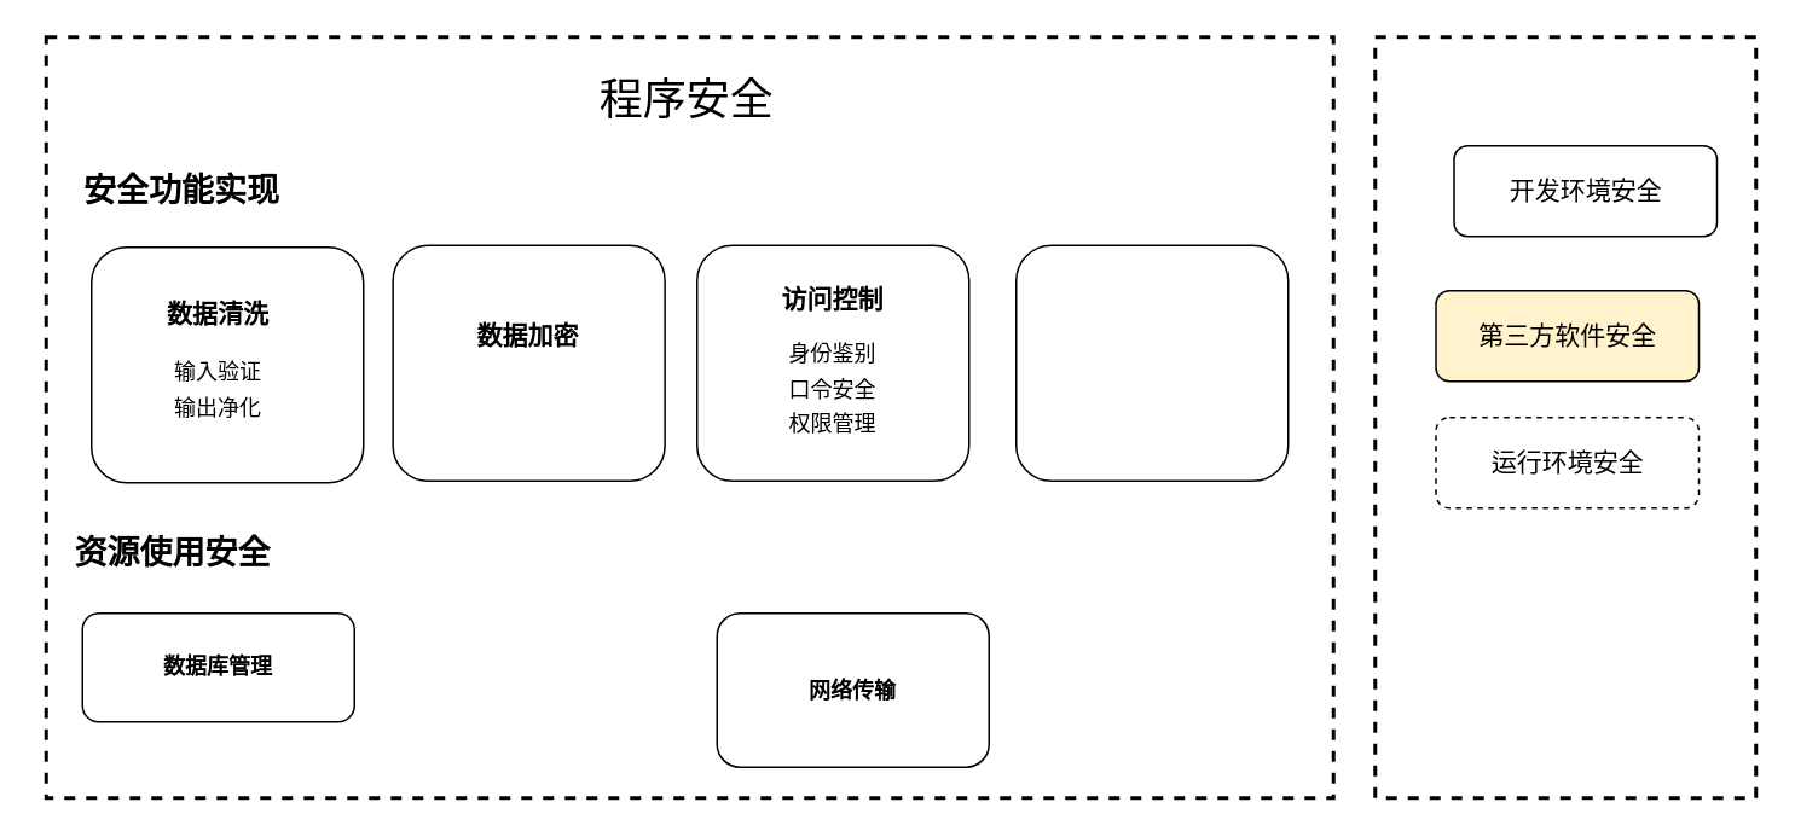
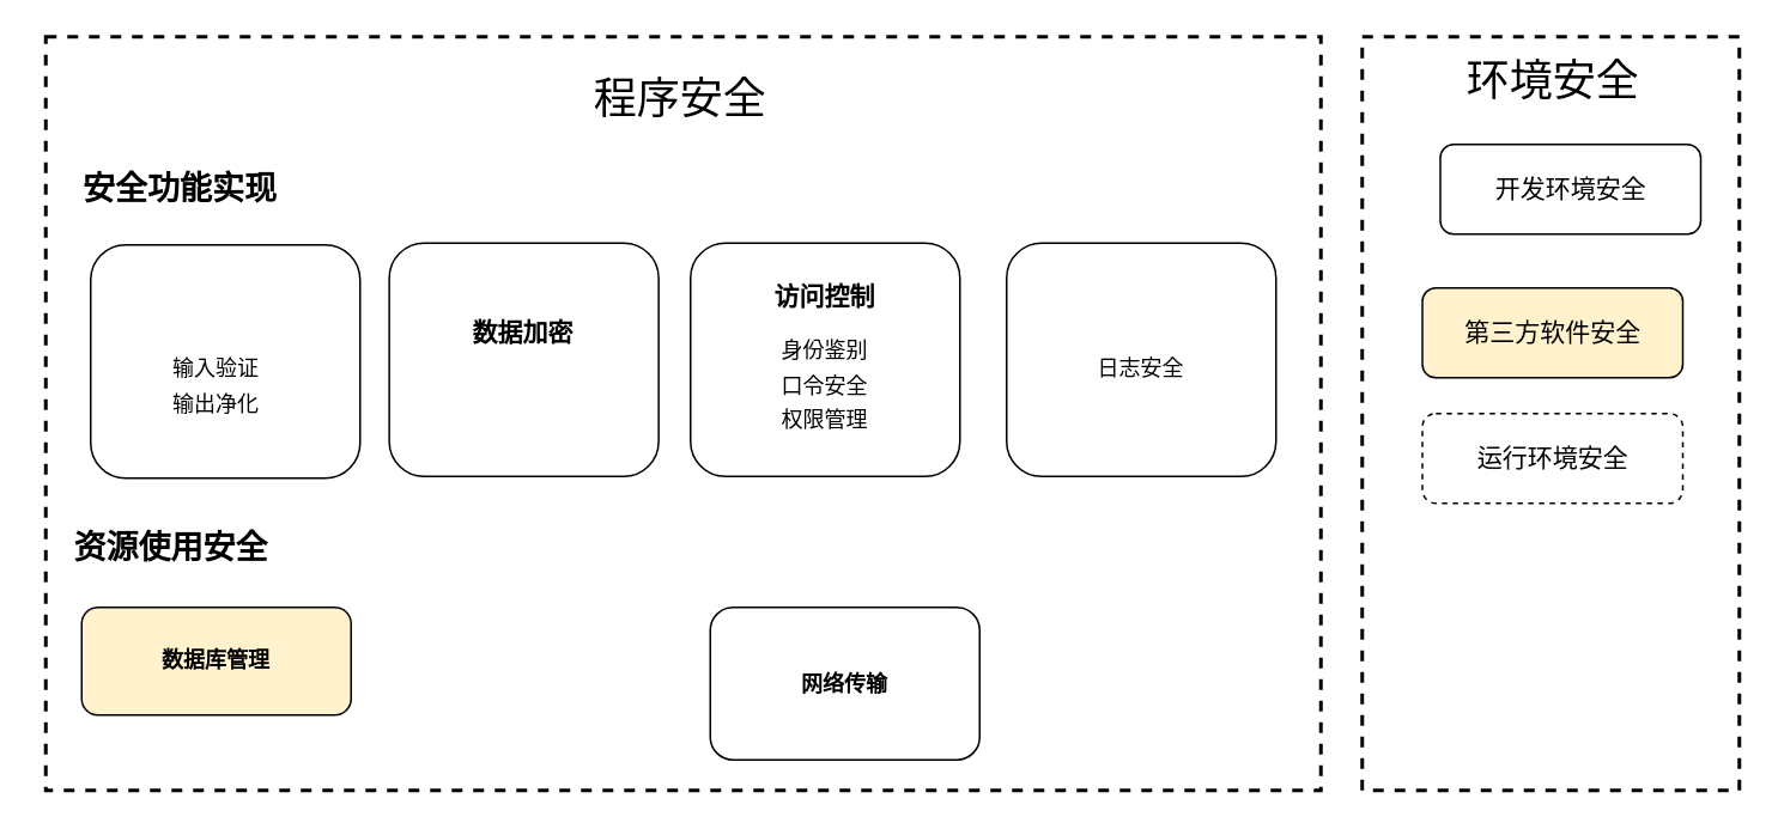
  <mxCell id="0" />
  <mxCell id="1" parent="0" />
  <mxCell id="2" value="" style="rounded=0;whiteSpace=wrap;html=1;dashed=1;strokeWidth=2;" vertex="1" parent="1"><mxGeometry x="25" y="20" width="710" height="420" as="geometry" /></mxCell>
  <mxCell id="3" value="" style="rounded=0;whiteSpace=wrap;html=1;dashed=1;strokeWidth=2;" vertex="1" parent="1"><mxGeometry x="758" y="20" width="210" height="420" as="geometry" /></mxCell>
+ <mxCell id="4" value="环境安全" style="text;html=1;align=center;verticalAlign=middle;whiteSpace=wrap;rounded=0;fontSize=24;" vertex="1" parent="1"><mxGeometry x="797.75" y="30" width="132.5" height="30" as="geometry" /></mxCell>
  <mxCell id="5" value="开发环境安全" style="rounded=1;whiteSpace=wrap;html=1;fontSize=14;" vertex="1" parent="1"><mxGeometry x="801.5" y="80" width="145" height="50" as="geometry" /></mxCell>
  <mxCell id="6" value="程序安全" style="text;html=1;align=center;verticalAlign=middle;whiteSpace=wrap;rounded=0;fontSize=24;" vertex="1" parent="1"><mxGeometry x="312" y="40" width="132.5" height="30" as="geometry" /></mxCell>
  <mxCell id="7" value="第三方软件安全" style="rounded=1;whiteSpace=wrap;html=1;fontSize=14;fillColor=#fff2cc;" vertex="1" parent="1"><mxGeometry x="791.5" y="160" width="145" height="50" as="geometry" /></mxCell>
  <mxCell id="8" value="运行环境安全" style="rounded=1;whiteSpace=wrap;html=1;fontSize=14;dashed=1;" vertex="1" parent="1"><mxGeometry x="791.5" y="230" width="145" height="50" as="geometry" /></mxCell>
  <mxCell id="9" value="" style="rounded=1;whiteSpace=wrap;html=1;" vertex="1" parent="1"><mxGeometry x="50" y="136" width="150" height="130" as="geometry" /></mxCell>
- <mxCell id="10" value="数据清洗" style="text;html=1;align=center;verticalAlign=middle;whiteSpace=wrap;rounded=0;fontSize=14;fontStyle=1" vertex="1" parent="1"><mxGeometry x="70" y="158" width="100" height="30" as="geometry" /></mxCell>
  <mxCell id="11" value="输入验证" style="text;html=1;align=center;verticalAlign=middle;whiteSpace=wrap;rounded=0;" vertex="1" parent="1"><mxGeometry x="70" y="191" width="100" height="28" as="geometry" /></mxCell>
  <mxCell id="12" value="输出净化" style="text;html=1;align=center;verticalAlign=middle;whiteSpace=wrap;rounded=0;" vertex="1" parent="1"><mxGeometry x="70" y="210" width="100" height="30" as="geometry" /></mxCell>
  <mxCell id="13" value="" style="rounded=1;whiteSpace=wrap;html=1;" vertex="1" parent="1"><mxGeometry x="216.25" y="135" width="150" height="130" as="geometry" /></mxCell>
  <mxCell id="14" value="" style="rounded=1;whiteSpace=wrap;html=1;" vertex="1" parent="1"><mxGeometry x="384" y="135" width="150" height="130" as="geometry" /></mxCell>
  <mxCell id="15" value="" style="rounded=1;whiteSpace=wrap;html=1;" vertex="1" parent="1"><mxGeometry x="560" y="135" width="150" height="130" as="geometry" /></mxCell>
- <mxCell id="16" value="数据库管理" style="rounded=1;whiteSpace=wrap;html=1;fontStyle=1" vertex="1" parent="1"><mxGeometry x="45" y="338" width="150" height="60" as="geometry" /></mxCell>
+ <mxCell id="16" value="数据库管理" style="rounded=1;whiteSpace=wrap;html=1;fontStyle=1;fillColor=#fff2cc;" vertex="1" parent="1"><mxGeometry x="45" y="338" width="150" height="60" as="geometry" /></mxCell>
  <mxCell id="17" value="网络传输" style="rounded=1;whiteSpace=wrap;html=1;fontStyle=1" vertex="1" parent="1"><mxGeometry x="395" y="338" width="150" height="85" as="geometry" /></mxCell>
  <mxCell id="18" value="资源使用安全" style="text;html=1;align=center;verticalAlign=middle;whiteSpace=wrap;rounded=0;fontSize=18;fontStyle=1" vertex="1" parent="1"><mxGeometry x="20" y="290" width="150" height="30" as="geometry" /></mxCell>
  <mxCell id="19" value="安全功能实现" style="text;html=1;align=center;verticalAlign=middle;whiteSpace=wrap;rounded=0;fontSize=18;fontStyle=1" vertex="1" parent="1"><mxGeometry x="25" y="90" width="150" height="30" as="geometry" /></mxCell>
  <mxCell id="20" value="数据加密" style="text;html=1;align=center;verticalAlign=middle;whiteSpace=wrap;rounded=0;fontStyle=1;fontSize=14;" vertex="1" parent="1"><mxGeometry x="241.25" y="170" width="100" height="30" as="geometry" /></mxCell>
  <mxCell id="21" value="访问控制" style="text;html=1;align=center;verticalAlign=middle;whiteSpace=wrap;rounded=0;fontStyle=1;fontSize=14;" vertex="1" parent="1"><mxGeometry x="409" y="150" width="100" height="30" as="geometry" /></mxCell>
  <mxCell id="22" value="身份鉴别&lt;span style=&quot;color: rgba(0, 0, 0, 0); font-family: monospace; font-size: 0px; text-align: start; text-wrap: nowrap;&quot;&gt;%3CmxGraphModel%3E%3Croot%3E%3CmxCell%20id%3D%220%22%2F%3E%3CmxCell%20id%3D%221%22%20parent%3D%220%22%2F%3E%3CmxCell%20id%3D%222%22%20value%3D%22%E8%AE%BF%E9%97%AE%E6%8E%A7%E5%88%B6%22%20style%3D%22text%3Bhtml%3D1%3Balign%3Dcenter%3BverticalAlign%3Dmiddle%3BwhiteSpace%3Dwrap%3Brounded%3D0%3B%22%20vertex%3D%221%22%20parent%3D%221%22%3E%3CmxGeometry%20x%3D%22444%22%20y%3D%22440%22%20width%3D%22100%22%20height%3D%2230%22%20as%3D%22geometry%22%2F%3E%3C%2FmxCell%3E%3C%2Froot%3E%3C%2FmxGraphModel%3E&lt;/span&gt;" style="text;html=1;align=center;verticalAlign=middle;whiteSpace=wrap;rounded=0;" vertex="1" parent="1"><mxGeometry x="409" y="180" width="100" height="30" as="geometry" /></mxCell>
  <mxCell id="23" value="口令安全&lt;span style=&quot;color: rgba(0, 0, 0, 0); font-family: monospace; font-size: 0px; text-align: start; text-wrap: nowrap;&quot;&gt;%3CmxGraphModel%3E%3Croot%3E%3CmxCell%20id%3D%220%22%2F%3E%3CmxCell%20id%3D%221%22%20parent%3D%220%22%2F%3E%3CmxCell%20id%3D%222%22%20value%3D%22%E8%BA%AB%E4%BB%BD%E9%89%B4%E5%88%AB%26lt%3Bspan%20style%3D%26quot%3Bcolor%3A%20rgba(0%2C%200%2C%200%2C%200)%3B%20font-family%3A%20monospace%3B%20font-size%3A%200px%3B%20text-align%3A%20start%3B%20text-wrap%3A%20nowrap%3B%26quot%3B%26gt%3B%253CmxGraphModel%253E%253Croot%253E%253CmxCell%2520id%253D%25220%2522%252F%253E%253CmxCell%2520id%253D%25221%2522%2520parent%253D%25220%2522%252F%253E%253CmxCell%2520id%253D%25222%2522%2520value%253D%2522%25E8%25AE%25BF%25E9%2597%25AE%25E6%258E%25A7%25E5%2588%25B6%2522%2520style%253D%2522text%253Bhtml%253D1%253Balign%253Dcenter%253BverticalAlign%253Dmiddle%253BwhiteSpace%253Dwrap%253Brounded%253D0%253B%2522%2520vertex%253D%25221%2522%2520parent%253D%25221%2522%253E%253CmxGeometry%2520x%253D%2522444%2522%2520y%253D%2522440%2522%2520width%253D%2522100%2522%2520height%253D%252230%2522%2520as%253D%2522geometry%2522%252F%253E%253C%252FmxCell%253E%253C%252Froot%253E%253C%252FmxGraphModel%253E%26lt%3B%2Fspan%26gt%3B%22%20style%3D%22text%3Bhtml%3D1%3Balign%3Dcenter%3BverticalAlign%3Dmiddle%3BwhiteSpace%3Dwrap%3Brounded%3D0%3B%22%20vertex%3D%221%22%20parent%3D%221%22%3E%3CmxGeometry%20x%3D%22444%22%20y%3D%22470%22%20width%3D%22100%22%20height%3D%2230%22%20as%3D%22geometry%22%2F%3E%3C%2FmxCell%3E%3C%2Froot%3E%3C%2FmxGraphModel%3E&lt;/span&gt;" style="text;html=1;align=center;verticalAlign=middle;whiteSpace=wrap;rounded=0;" vertex="1" parent="1"><mxGeometry x="409" y="200" width="100" height="30" as="geometry" /></mxCell>
  <mxCell id="24" value="权限管理" style="text;html=1;align=center;verticalAlign=middle;whiteSpace=wrap;rounded=0;" vertex="1" parent="1"><mxGeometry x="409" y="219" width="100" height="30" as="geometry" /></mxCell>
+ <mxCell id="25" value="日志安全" style="text;html=1;align=center;verticalAlign=middle;whiteSpace=wrap;rounded=0;" vertex="1" parent="1"><mxGeometry x="585" y="190" width="100" height="30" as="geometry" /></mxCell>
